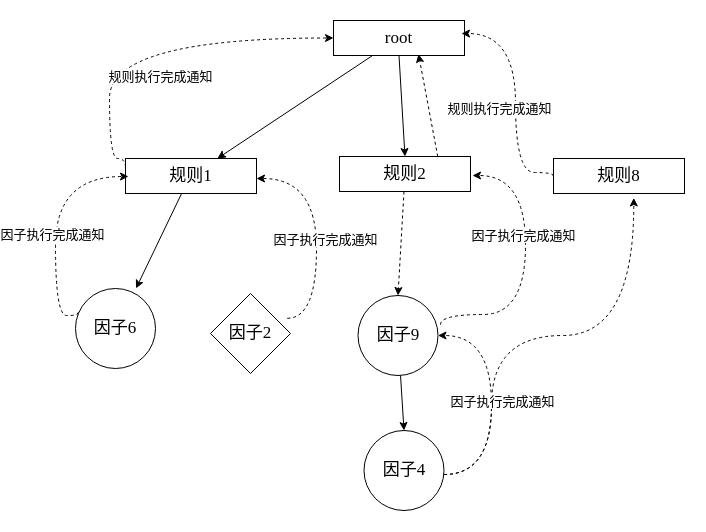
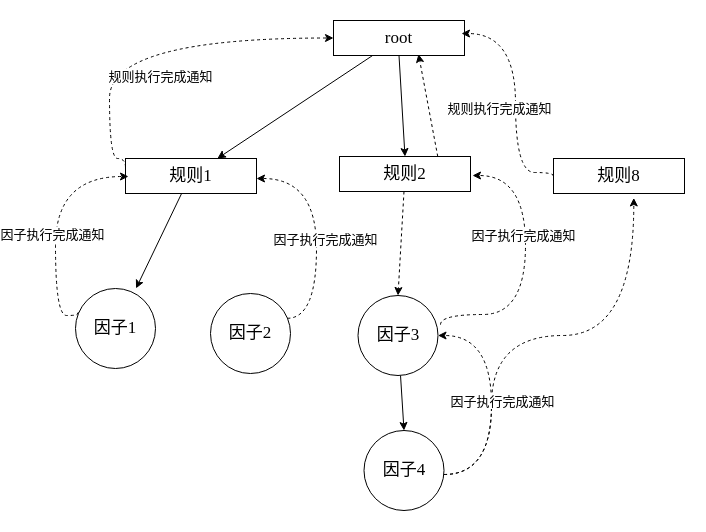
  <mxCell id="0" />
  <mxCell id="1" parent="0" />
  <mxCell id="2" style="rounded=0;orthogonalLoop=1;jettySize=auto;html=1;targetPerimeterSpacing=0;endSize=6;" edge="1" parent="1" source="4" target="6"><mxGeometry relative="1" as="geometry" /></mxCell>
  <mxCell id="3" style="rounded=0;orthogonalLoop=1;jettySize=auto;html=1;exitX=0.5;exitY=1;exitDx=0;exitDy=0;entryX=0.5;entryY=0;entryDx=0;entryDy=0;targetPerimeterSpacing=0;endSize=6;" edge="1" parent="1" source="4" target="10"><mxGeometry relative="1" as="geometry" /></mxCell>
  <mxCell id="4" value="&lt;font style=&quot;font-size: 17px;&quot; face=&quot;Comic Sans MS&quot;&gt;root&lt;/font&gt;" style="rounded=0;whiteSpace=wrap;html=1;" vertex="1" parent="1"><mxGeometry x="298" y="20" width="131" height="35" as="geometry" /></mxCell>
  <mxCell id="5" style="rounded=0;orthogonalLoop=1;jettySize=auto;html=1;targetPerimeterSpacing=0;endSize=6;" edge="1" parent="1"><mxGeometry relative="1" as="geometry"><mxPoint x="146.099" y="193" as="sourcePoint" /><mxPoint x="100.552" y="287.884" as="targetPoint" /></mxGeometry></mxCell>
  <mxCell id="6" value="&lt;font style=&quot;font-size: 17px;&quot; face=&quot;Comic Sans MS&quot;&gt;规则1&lt;/font&gt;" style="rounded=0;whiteSpace=wrap;html=1;" vertex="1" parent="1"><mxGeometry x="90" y="158" width="131" height="35" as="geometry" /></mxCell>
  <mxCell id="7" value="&lt;font style=&quot;font-size: 17px;&quot; face=&quot;Comic Sans MS&quot;&gt;规则8&lt;/font&gt;" style="rounded=0;whiteSpace=wrap;html=1;" vertex="1" parent="1"><mxGeometry x="518" y="158" width="131" height="35" as="geometry" /></mxCell>
  <mxCell id="8" style="rounded=0;orthogonalLoop=1;jettySize=auto;html=1;entryX=0.5;entryY=0;entryDx=0;entryDy=0;targetPerimeterSpacing=0;endSize=6;dashed=1;" edge="1" parent="1" source="10" target="14"><mxGeometry relative="1" as="geometry" /></mxCell>
  <mxCell id="9" style="rounded=0;orthogonalLoop=1;jettySize=auto;html=1;exitX=0.75;exitY=0;exitDx=0;exitDy=0;entryX=0.649;entryY=0.961;entryDx=0;entryDy=0;entryPerimeter=0;targetPerimeterSpacing=0;endSize=6;dashed=1;" edge="1" parent="1" source="10" target="4"><mxGeometry relative="1" as="geometry" /></mxCell>
  <mxCell id="10" value="&lt;font style=&quot;font-size: 17px;&quot; face=&quot;Comic Sans MS&quot;&gt;规则2&lt;/font&gt;" style="rounded=0;whiteSpace=wrap;html=1;" vertex="1" parent="1"><mxGeometry x="304" y="156" width="131" height="35" as="geometry" /></mxCell>
- <mxCell id="11" value="&lt;font style=&quot;font-size: 17px;&quot; face=&quot;Comic Sans MS&quot;&gt;因子6&lt;/font&gt;" style="ellipse;whiteSpace=wrap;html=1;aspect=fixed;" vertex="1" parent="1"><mxGeometry x="40" y="288" width="80" height="80" as="geometry" /></mxCell>
- <mxCell id="12" value="&lt;font style=&quot;font-size: 17px;&quot; face=&quot;Comic Sans MS&quot;&gt;因子2&lt;/font&gt;" style="rhombus;whiteSpace=wrap;html=1;aspect=fixed;" vertex="1" parent="1"><mxGeometry x="175" y="293" width="80" height="80" as="geometry" /></mxCell>
+ <mxCell id="11" value="&lt;font style=&quot;font-size: 17px;&quot; face=&quot;Comic Sans MS&quot;&gt;因子1&lt;/font&gt;" style="ellipse;whiteSpace=wrap;html=1;aspect=fixed;" vertex="1" parent="1"><mxGeometry x="40" y="288" width="80" height="80" as="geometry" /></mxCell>
+ <mxCell id="12" value="&lt;font style=&quot;font-size: 17px;&quot; face=&quot;Comic Sans MS&quot;&gt;因子2&lt;/font&gt;" style="ellipse;whiteSpace=wrap;html=1;aspect=fixed;" vertex="1" parent="1"><mxGeometry x="175" y="293" width="80" height="80" as="geometry" /></mxCell>
  <mxCell id="13" style="rounded=0;orthogonalLoop=1;jettySize=auto;html=1;entryX=0.5;entryY=0;entryDx=0;entryDy=0;targetPerimeterSpacing=0;endSize=6;" edge="1" parent="1" source="14" target="16"><mxGeometry relative="1" as="geometry" /></mxCell>
- <mxCell id="14" value="&lt;font style=&quot;font-size: 17px;&quot; face=&quot;Comic Sans MS&quot;&gt;因子9&lt;/font&gt;" style="ellipse;whiteSpace=wrap;html=1;aspect=fixed;" vertex="1" parent="1"><mxGeometry x="322.5" y="295" width="80" height="80" as="geometry" /></mxCell>
+ <mxCell id="14" value="&lt;font style=&quot;font-size: 17px;&quot; face=&quot;Comic Sans MS&quot;&gt;因子3&lt;/font&gt;" style="ellipse;whiteSpace=wrap;html=1;aspect=fixed;" vertex="1" parent="1"><mxGeometry x="322.5" y="295" width="80" height="80" as="geometry" /></mxCell>
  <mxCell id="15" style="edgeStyle=orthogonalEdgeStyle;rounded=0;orthogonalLoop=1;jettySize=auto;html=1;entryX=1;entryY=0.5;entryDx=0;entryDy=0;curved=1;targetPerimeterSpacing=0;endSize=6;dashed=1;" edge="1" parent="1" source="16" target="14"><mxGeometry relative="1" as="geometry"><Array as="points"><mxPoint x="456" y="474" /><mxPoint x="456" y="335" /></Array></mxGeometry></mxCell>
  <mxCell id="16" value="&lt;font style=&quot;font-size: 17px;&quot; face=&quot;Comic Sans MS&quot;&gt;因子4&lt;/font&gt;" style="ellipse;whiteSpace=wrap;html=1;aspect=fixed;" vertex="1" parent="1"><mxGeometry x="328.5" y="430" width="80" height="80" as="geometry" /></mxCell>
  <mxCell id="17" style="edgeStyle=orthogonalEdgeStyle;rounded=0;orthogonalLoop=1;jettySize=auto;html=1;entryX=1;entryY=0.5;entryDx=0;entryDy=0;curved=1;targetPerimeterSpacing=0;endSize=6;dashed=1;exitX=0.038;exitY=0.3;exitDx=0;exitDy=0;exitPerimeter=0;" edge="1" parent="1" source="11"><mxGeometry relative="1" as="geometry"><mxPoint x="98" y="315" as="sourcePoint" /><mxPoint x="93" y="176" as="targetPoint" /><Array as="points"><mxPoint x="42" y="315" /><mxPoint x="20" y="315" /><mxPoint x="20" y="176" /></Array></mxGeometry></mxCell>
  <mxCell id="18" value="&lt;font style=&quot;font-size: 13px;&quot; face=&quot;Comic Sans MS&quot;&gt;因子执行完成通知&lt;/font&gt;" style="edgeLabel;html=1;align=center;verticalAlign=middle;resizable=0;points=[];" vertex="1" connectable="0" parent="17"><mxGeometry x="-0.089" y="4" relative="1" as="geometry"><mxPoint as="offset" /></mxGeometry></mxCell>
  <mxCell id="19" style="edgeStyle=orthogonalEdgeStyle;rounded=0;orthogonalLoop=1;jettySize=auto;html=1;entryX=1;entryY=0.5;entryDx=0;entryDy=0;curved=1;targetPerimeterSpacing=0;endSize=6;dashed=1;exitX=0.96;exitY=0.31;exitDx=0;exitDy=0;exitPerimeter=0;" edge="1" parent="1" source="12"><mxGeometry relative="1" as="geometry"><mxPoint x="226" y="317" as="sourcePoint" /><mxPoint x="221" y="178" as="targetPoint" /><Array as="points"><mxPoint x="281" y="318" /><mxPoint x="281" y="178" /></Array></mxGeometry></mxCell>
  <mxCell id="20" style="edgeStyle=orthogonalEdgeStyle;rounded=0;orthogonalLoop=1;jettySize=auto;html=1;entryX=1;entryY=0.5;entryDx=0;entryDy=0;curved=1;targetPerimeterSpacing=0;endSize=6;dashed=1;exitX=1.031;exitY=0.364;exitDx=0;exitDy=0;exitPerimeter=0;" edge="1" parent="1" source="14"><mxGeometry relative="1" as="geometry"><mxPoint x="442" y="314" as="sourcePoint" /><mxPoint x="437" y="175" as="targetPoint" /><Array as="points"><mxPoint x="405" y="314" /><mxPoint x="490" y="314" /><mxPoint x="490" y="175" /></Array></mxGeometry></mxCell>
  <mxCell id="21" style="edgeStyle=orthogonalEdgeStyle;rounded=0;orthogonalLoop=1;jettySize=auto;html=1;entryX=0;entryY=0.5;entryDx=0;entryDy=0;curved=1;targetPerimeterSpacing=0;endSize=6;dashed=1;exitX=0;exitY=0.25;exitDx=0;exitDy=0;" edge="1" parent="1" source="6" target="4"><mxGeometry relative="1" as="geometry"><mxPoint x="225.95" y="112" as="sourcePoint" /><mxPoint x="194.95" y="-28" as="targetPoint" /><Array as="points"><mxPoint x="90" y="158" /><mxPoint x="74" y="158" /><mxPoint x="74" y="38" /><mxPoint x="298" y="38" /></Array></mxGeometry></mxCell>
  <mxCell id="22" style="edgeStyle=orthogonalEdgeStyle;rounded=0;orthogonalLoop=1;jettySize=auto;html=1;entryX=0.613;entryY=1.127;entryDx=0;entryDy=0;curved=1;targetPerimeterSpacing=0;endSize=6;dashed=1;entryPerimeter=0;" edge="1" parent="1" target="7"><mxGeometry relative="1" as="geometry"><mxPoint x="408.5" y="474" as="sourcePoint" /><mxPoint x="402.5" y="335" as="targetPoint" /><Array as="points"><mxPoint x="456" y="474" /><mxPoint x="456" y="335" /><mxPoint x="598" y="335" /></Array></mxGeometry></mxCell>
  <mxCell id="23" style="edgeStyle=orthogonalEdgeStyle;rounded=0;orthogonalLoop=1;jettySize=auto;html=1;entryX=1;entryY=0.5;entryDx=0;entryDy=0;curved=1;targetPerimeterSpacing=0;endSize=6;dashed=1;exitX=0;exitY=0.5;exitDx=0;exitDy=0;" edge="1" parent="1" source="7"><mxGeometry relative="1" as="geometry"><mxPoint x="608" y="132.095" as="sourcePoint" /><mxPoint x="426" y="33" as="targetPoint" /><Array as="points"><mxPoint x="518" y="172" /><mxPoint x="480" y="172" /><mxPoint x="480" y="33" /></Array></mxGeometry></mxCell>
  <mxCell id="24" value="&lt;font style=&quot;font-size: 13px;&quot; face=&quot;Comic Sans MS&quot;&gt;因子执行完成通知&lt;/font&gt;" style="edgeLabel;html=1;align=center;verticalAlign=middle;resizable=0;points=[];" vertex="1" connectable="0" parent="1"><mxGeometry x="289" y="238.004" as="geometry" /></mxCell>
  <mxCell id="25" value="&lt;font style=&quot;font-size: 13px;&quot; face=&quot;Comic Sans MS&quot;&gt;因子执行完成通知&lt;/font&gt;" style="edgeLabel;html=1;align=center;verticalAlign=middle;resizable=0;points=[];" vertex="1" connectable="0" parent="1"><mxGeometry x="487" y="234.004" as="geometry" /></mxCell>
  <mxCell id="26" value="&lt;font style=&quot;font-size: 13px;&quot; face=&quot;Comic Sans MS&quot;&gt;因子执行完成通知&lt;/font&gt;" style="edgeLabel;html=1;align=center;verticalAlign=middle;resizable=0;points=[];" vertex="1" connectable="0" parent="1"><mxGeometry x="466" y="400.004" as="geometry" /></mxCell>
  <mxCell id="27" value="&lt;font face=&quot;Comic Sans MS&quot;&gt;&lt;span style=&quot;font-size: 13px;&quot;&gt;规则执行完成通知&lt;/span&gt;&lt;/font&gt;" style="edgeLabel;html=1;align=center;verticalAlign=middle;resizable=0;points=[];" vertex="1" connectable="0" parent="1"><mxGeometry x="463" y="107.004" as="geometry" /></mxCell>
  <mxCell id="28" value="&lt;font style=&quot;font-size: 13px;&quot; face=&quot;Comic Sans MS&quot;&gt;规则执行完成通知&lt;/font&gt;" style="edgeLabel;html=1;align=center;verticalAlign=middle;resizable=0;points=[];" vertex="1" connectable="0" parent="1"><mxGeometry x="116" y="76.004" as="geometry"><mxPoint x="8" y="-1" as="offset" /></mxGeometry></mxCell>
